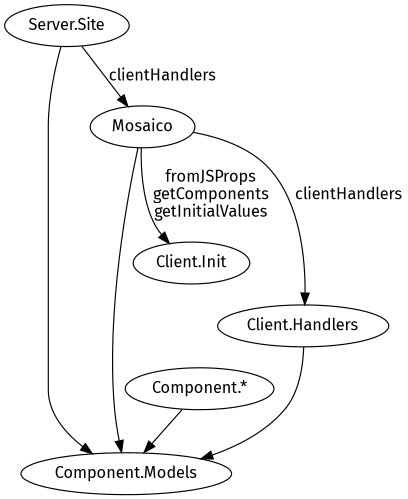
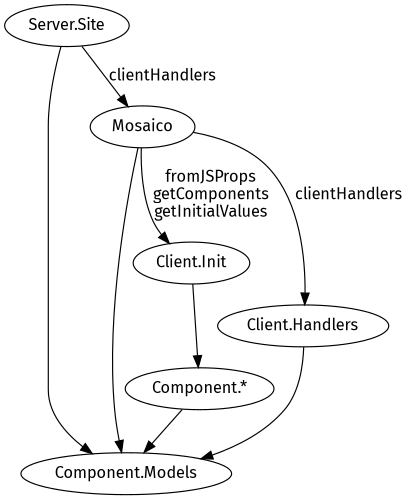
  digraph {
    fontname="Fira Sans"
    node [fontname="Fira Sans"]
    edge [fontname="Fira Sans"]
    n1 [label="Component.*"]
    n2 [label="Component.Models"]
    n3 [label="Client.Init"]
    n4 [label="Client.Handlers"]
    Mosaico
    n6 [label="Server.Site"]
    n1 -> n2
+   n3 -> n1
    n4 -> n2
    Mosaico -> n2
    Mosaico -> n3 [label="fromJSProps\ngetComponents\ngetInitialValues"]
    Mosaico -> n4 [label=clientHandlers]
    n6 -> n2
    n6 -> Mosaico [label=clientHandlers]
  }
